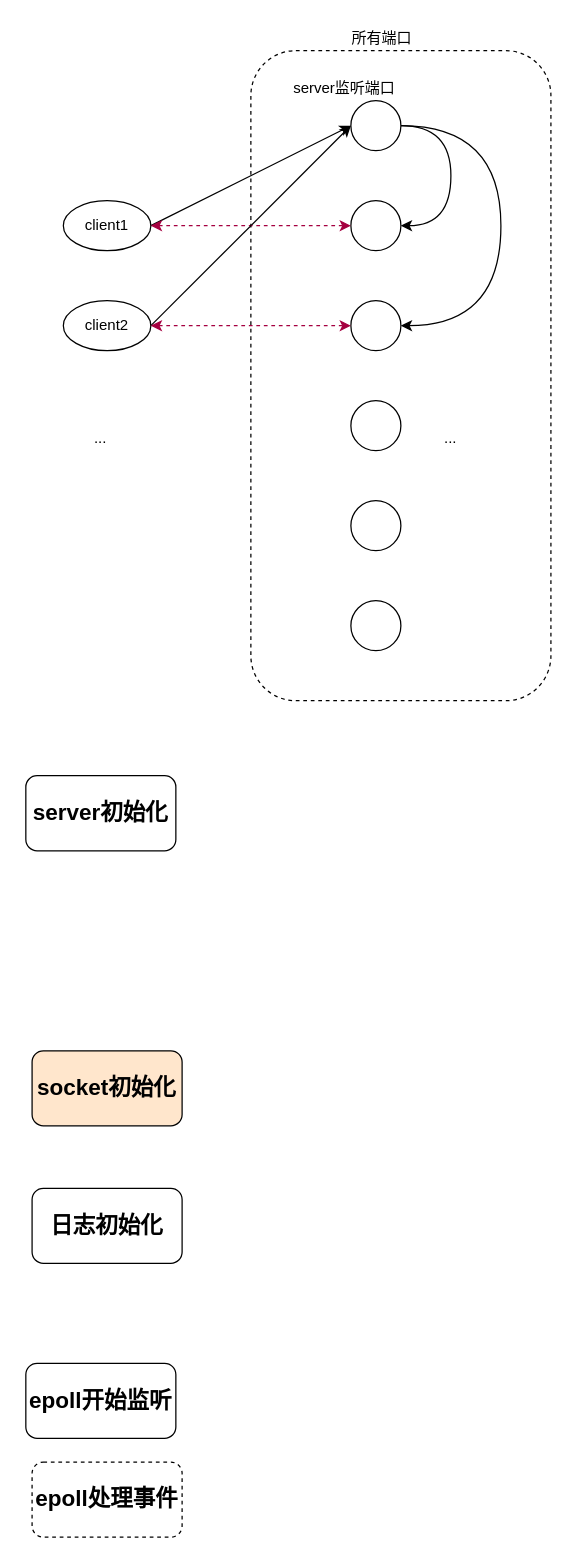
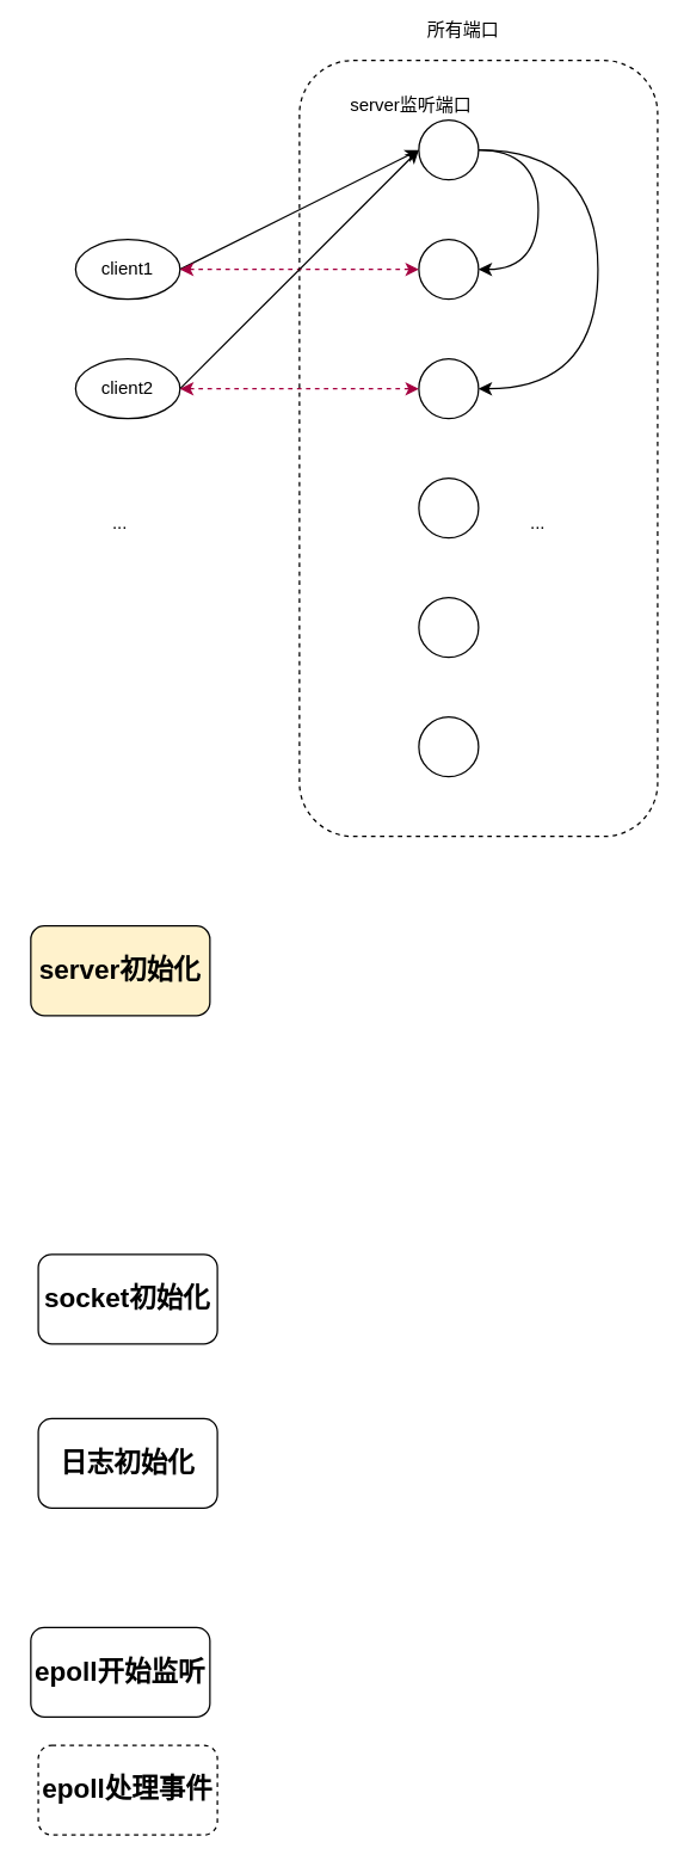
  <mxCell id="0" />
  <mxCell id="1" parent="0" />
- <mxCell id="2" value="&lt;h2&gt;server初始化&lt;/h2&gt;" style="rounded=1;whiteSpace=wrap;html=1;" parent="1" vertex="1"><mxGeometry x="20" y="620" width="120" height="60" as="geometry" /></mxCell>
+ <mxCell id="2" value="&lt;h2&gt;server初始化&lt;/h2&gt;" style="rounded=1;whiteSpace=wrap;html=1;fillColor=#fff2cc;" parent="1" vertex="1"><mxGeometry x="20" y="620" width="120" height="60" as="geometry" /></mxCell>
  <mxCell id="3" style="edgeStyle=orthogonalEdgeStyle;orthogonalLoop=1;jettySize=auto;html=1;entryX=1;entryY=0.5;entryDx=0;entryDy=0;curved=1;" edge="1" parent="1" source="5" target="6"><mxGeometry relative="1" as="geometry"><Array as="points"><mxPoint x="360" y="100" /><mxPoint x="360" y="180" /></Array></mxGeometry></mxCell>
  <mxCell id="4" style="edgeStyle=orthogonalEdgeStyle;curved=1;orthogonalLoop=1;jettySize=auto;html=1;entryX=1;entryY=0.5;entryDx=0;entryDy=0;" edge="1" parent="1" source="5" target="7"><mxGeometry relative="1" as="geometry"><Array as="points"><mxPoint x="400" y="100" /><mxPoint x="400" y="260" /></Array></mxGeometry></mxCell>
  <mxCell id="5" value="" style="ellipse;whiteSpace=wrap;html=1;" vertex="1" parent="1"><mxGeometry x="280" y="80" width="40" height="40" as="geometry" /></mxCell>
  <mxCell id="6" value="" style="ellipse;whiteSpace=wrap;html=1;" vertex="1" parent="1"><mxGeometry x="280" y="160" width="40" height="40" as="geometry" /></mxCell>
  <mxCell id="7" value="" style="ellipse;whiteSpace=wrap;html=1;" vertex="1" parent="1"><mxGeometry x="280" y="240" width="40" height="40" as="geometry" /></mxCell>
  <mxCell id="8" value="" style="ellipse;whiteSpace=wrap;html=1;" vertex="1" parent="1"><mxGeometry x="280" y="320" width="40" height="40" as="geometry" /></mxCell>
  <mxCell id="9" value="" style="ellipse;whiteSpace=wrap;html=1;" vertex="1" parent="1"><mxGeometry x="280" y="400" width="40" height="40" as="geometry" /></mxCell>
  <mxCell id="10" value="" style="ellipse;whiteSpace=wrap;html=1;" vertex="1" parent="1"><mxGeometry x="280" y="480" width="40" height="40" as="geometry" /></mxCell>
  <mxCell id="11" value="client1" style="ellipse;whiteSpace=wrap;html=1;" vertex="1" parent="1"><mxGeometry x="50" y="160" width="70" height="40" as="geometry" /></mxCell>
  <mxCell id="12" value="server监听端口" style="text;html=1;strokeColor=none;fillColor=none;align=center;verticalAlign=middle;whiteSpace=wrap;rounded=0;" vertex="1" parent="1"><mxGeometry x="230" y="60" width="90" height="20" as="geometry" /></mxCell>
  <mxCell id="13" value="client2" style="ellipse;whiteSpace=wrap;html=1;" vertex="1" parent="1"><mxGeometry x="50" y="240" width="70" height="40" as="geometry" /></mxCell>
  <mxCell id="14" value="" style="endArrow=classic;html=1;exitX=1;exitY=0.5;exitDx=0;exitDy=0;entryX=0;entryY=0.5;entryDx=0;entryDy=0;" edge="1" parent="1" source="11" target="5"><mxGeometry width="50" height="50" relative="1" as="geometry"><mxPoint x="350" y="310" as="sourcePoint" /><mxPoint x="400" y="260" as="targetPoint" /></mxGeometry></mxCell>
  <mxCell id="15" value="" style="endArrow=classic;html=1;exitX=1;exitY=0.5;exitDx=0;exitDy=0;entryX=0;entryY=0.5;entryDx=0;entryDy=0;" edge="1" parent="1" source="13" target="5"><mxGeometry width="50" height="50" relative="1" as="geometry"><mxPoint x="350" y="310" as="sourcePoint" /><mxPoint x="400" y="260" as="targetPoint" /></mxGeometry></mxCell>
  <mxCell id="16" value="..." style="text;html=1;strokeColor=none;fillColor=none;align=center;verticalAlign=middle;whiteSpace=wrap;rounded=0;dashed=1;" vertex="1" parent="1"><mxGeometry x="60" y="340" width="40" height="20" as="geometry" /></mxCell>
  <mxCell id="17" value="..." style="text;html=1;strokeColor=none;fillColor=none;align=center;verticalAlign=middle;whiteSpace=wrap;rounded=0;dashed=1;" vertex="1" parent="1"><mxGeometry x="340" y="340" width="40" height="20" as="geometry" /></mxCell>
- <mxCell id="18" value="所有端口" style="text;html=1;strokeColor=none;fillColor=none;align=center;verticalAlign=middle;whiteSpace=wrap;rounded=0;dashed=1;" vertex="1" parent="1"><mxGeometry x="280" y="20" width="50" height="20" as="geometry" /></mxCell>
+ <mxCell id="18" value="所有端口" style="text;html=1;strokeColor=none;fillColor=none;align=center;verticalAlign=middle;whiteSpace=wrap;rounded=0;dashed=1;" vertex="1" parent="1"><mxGeometry x="285" y="10" width="50" height="20" as="geometry" /></mxCell>
  <mxCell id="19" value="" style="endArrow=classic;startArrow=classic;html=1;dashed=1;entryX=0;entryY=0.5;entryDx=0;entryDy=0;fillColor=#d80073;strokeColor=#A50040;" edge="1" parent="1" target="6"><mxGeometry width="50" height="50" relative="1" as="geometry"><mxPoint x="120" y="180" as="sourcePoint" /><mxPoint x="170" y="130" as="targetPoint" /></mxGeometry></mxCell>
  <mxCell id="20" value="" style="endArrow=classic;startArrow=classic;html=1;dashed=1;exitX=1;exitY=0.5;exitDx=0;exitDy=0;fillColor=#d80073;strokeColor=#A50040;" edge="1" parent="1" source="13"><mxGeometry width="50" height="50" relative="1" as="geometry"><mxPoint x="340" y="310" as="sourcePoint" /><mxPoint x="280" y="260" as="targetPoint" /></mxGeometry></mxCell>
  <mxCell id="21" value="" style="rounded=1;whiteSpace=wrap;html=1;dashed=1;fillColor=none;" vertex="1" parent="1"><mxGeometry x="200" y="40" width="240" height="520" as="geometry" /></mxCell>
- <mxCell id="22" value="&lt;h2&gt;socket初始化&lt;/h2&gt;" style="rounded=1;whiteSpace=wrap;html=1;fillColor=#ffe6cc;" vertex="1" parent="1"><mxGeometry x="25" y="840" width="120" height="60" as="geometry" /></mxCell>
+ <mxCell id="22" value="&lt;h2&gt;socket初始化&lt;/h2&gt;" style="rounded=1;whiteSpace=wrap;html=1;" vertex="1" parent="1"><mxGeometry x="25" y="840" width="120" height="60" as="geometry" /></mxCell>
  <mxCell id="23" value="&lt;h2&gt;日志初始化&lt;/h2&gt;" style="rounded=1;whiteSpace=wrap;html=1;" vertex="1" parent="1"><mxGeometry x="25" y="950" width="120" height="60" as="geometry" /></mxCell>
  <mxCell id="24" value="&lt;h2&gt;epoll开始监听&lt;/h2&gt;" style="rounded=1;whiteSpace=wrap;html=1;" vertex="1" parent="1"><mxGeometry x="20" y="1090" width="120" height="60" as="geometry" /></mxCell>
  <mxCell id="25" value="&lt;h2&gt;epoll处理事件&lt;/h2&gt;" style="rounded=1;whiteSpace=wrap;html=1;dashed=1;" vertex="1" parent="1"><mxGeometry x="25" y="1169" width="120" height="60" as="geometry" /></mxCell>
